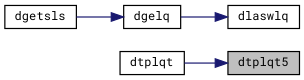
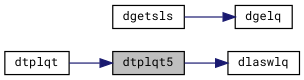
  digraph {
    fontname="Roboto Mono"
    rankdir=RL
    node [color=black fillcolor=white fontname="Roboto Mono" fontsize=10 shape=record style=filled]
    edge [color=midnightblue dir=back fontname="Roboto Mono" fontsize=10 labelfontname=Helvetica labelfontsize=10 style=solid]
    n1 [fillcolor=grey75 fontcolor=black height=0.2 label=dtplqt5 width=0.4]
    n2 [height=0.2 label=dtplqt width=0.4]
    n3 [height=0.2 label=dlaswlq width=0.4]
    n4 [height=0.2 label=dgelq width=0.4]
    n5 [height=0.2 label=dgetsls width=0.4]
    n1 -> n2
-   n3 -> n4
+   n3 -> n1
    n4 -> n5
  }
